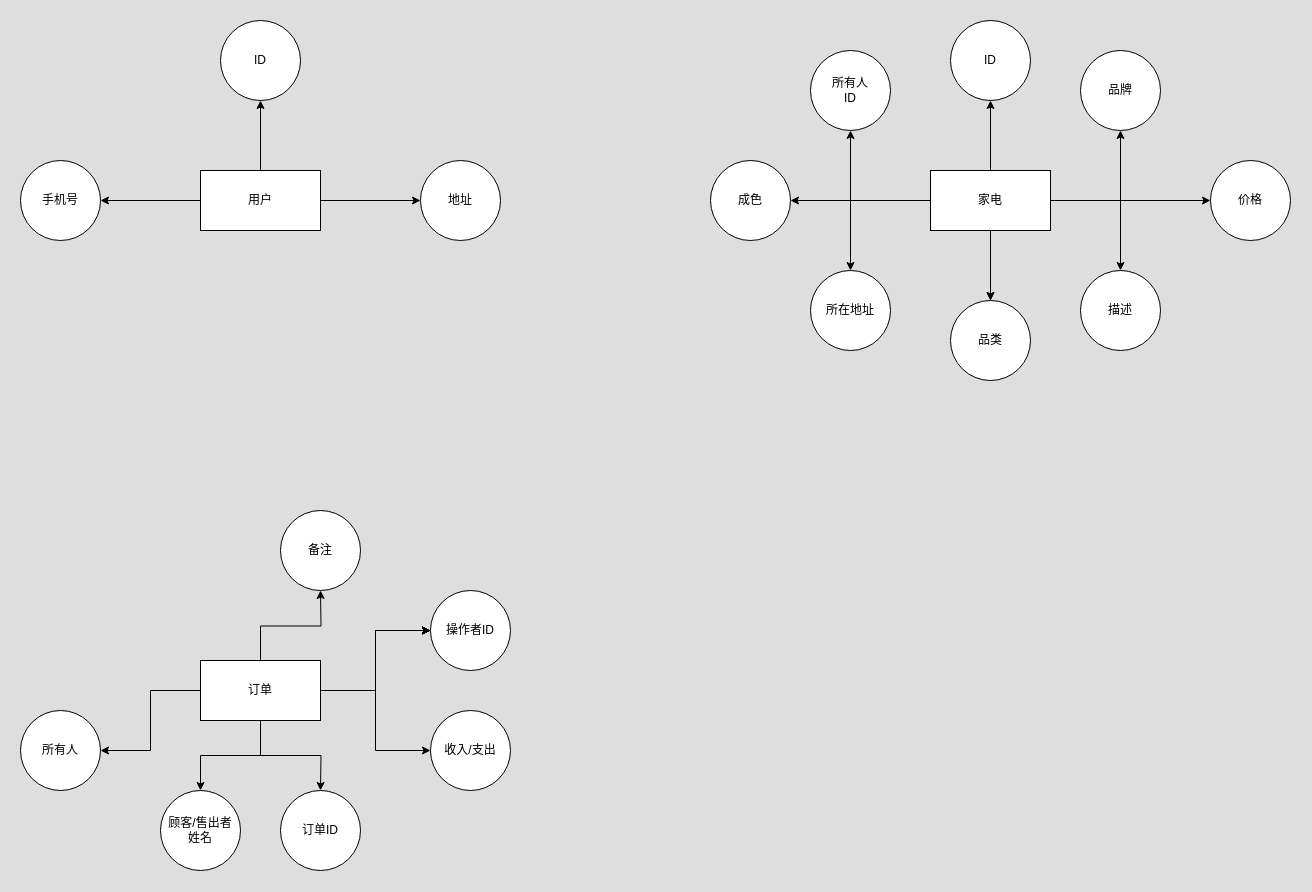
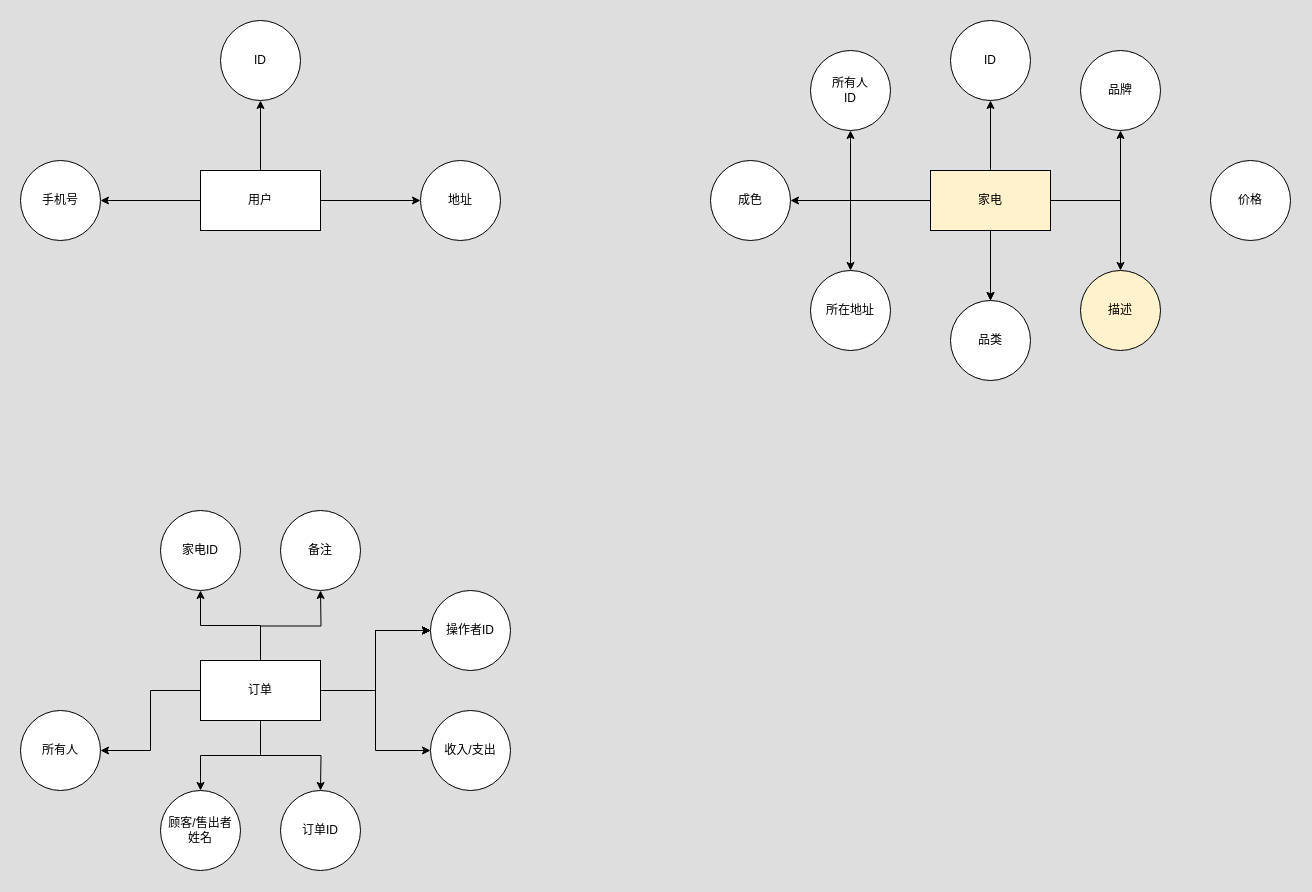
  <mxCell id="0" />
  <mxCell id="1" parent="0" />
  <mxCell id="2" value="" style="edgeStyle=orthogonalEdgeStyle;rounded=0;orthogonalLoop=1;jettySize=auto;html=1;" parent="1" source="5" target="21" edge="1"><mxGeometry relative="1" as="geometry" /></mxCell>
  <mxCell id="3" value="" style="edgeStyle=orthogonalEdgeStyle;rounded=0;orthogonalLoop=1;jettySize=auto;html=1;" parent="1" source="5" target="22" edge="1"><mxGeometry relative="1" as="geometry" /></mxCell>
  <mxCell id="4" value="" style="edgeStyle=orthogonalEdgeStyle;rounded=0;orthogonalLoop=1;jettySize=auto;html=1;" parent="1" source="5" target="26" edge="1"><mxGeometry relative="1" as="geometry" /></mxCell>
  <mxCell id="5" value="用户" style="rounded=0;whiteSpace=wrap;html=1;" parent="1" vertex="1"><mxGeometry x="200" y="170" width="120" height="60" as="geometry" /></mxCell>
  <mxCell id="6" value="" style="edgeStyle=orthogonalEdgeStyle;rounded=0;orthogonalLoop=1;jettySize=auto;html=1;" parent="1" source="15" target="16" edge="1"><mxGeometry relative="1" as="geometry" /></mxCell>
  <mxCell id="7" value="" style="edgeStyle=orthogonalEdgeStyle;rounded=0;orthogonalLoop=1;jettySize=auto;html=1;exitX=1;exitY=0.5;exitDx=0;exitDy=0;entryX=0.5;entryY=1;entryDx=0;entryDy=0;" parent="1" source="15" target="17" edge="1"><mxGeometry relative="1" as="geometry"><Array as="points"><mxPoint x="1120" y="200" /></Array></mxGeometry></mxCell>
  <mxCell id="8" value="" style="edgeStyle=orthogonalEdgeStyle;rounded=0;orthogonalLoop=1;jettySize=auto;html=1;" parent="1" source="15" target="18" edge="1"><mxGeometry relative="1" as="geometry" /></mxCell>
  <mxCell id="9" value="" style="edgeStyle=orthogonalEdgeStyle;rounded=0;orthogonalLoop=1;jettySize=auto;html=1;" parent="1" source="15" target="18" edge="1"><mxGeometry relative="1" as="geometry" /></mxCell>
  <mxCell id="10" value="" style="edgeStyle=orthogonalEdgeStyle;rounded=0;orthogonalLoop=1;jettySize=auto;html=1;exitX=1;exitY=0.5;exitDx=0;exitDy=0;entryX=0.5;entryY=0;entryDx=0;entryDy=0;" parent="1" source="15" target="19" edge="1"><mxGeometry relative="1" as="geometry"><Array as="points"><mxPoint x="1120" y="200" /></Array></mxGeometry></mxCell>
- <mxCell id="11" value="" style="edgeStyle=orthogonalEdgeStyle;rounded=0;orthogonalLoop=1;jettySize=auto;html=1;" parent="1" source="15" target="20" edge="1"><mxGeometry relative="1" as="geometry" /></mxCell>
  <mxCell id="12" value="" style="edgeStyle=orthogonalEdgeStyle;rounded=0;orthogonalLoop=1;jettySize=auto;html=1;" parent="1" source="15" target="23" edge="1"><mxGeometry relative="1" as="geometry" /></mxCell>
  <mxCell id="13" value="" style="edgeStyle=orthogonalEdgeStyle;rounded=0;orthogonalLoop=1;jettySize=auto;html=1;" parent="1" source="15" target="24" edge="1"><mxGeometry relative="1" as="geometry" /></mxCell>
  <mxCell id="14" value="" style="edgeStyle=orthogonalEdgeStyle;rounded=0;orthogonalLoop=1;jettySize=auto;html=1;" parent="1" source="15" target="25" edge="1"><mxGeometry relative="1" as="geometry" /></mxCell>
- <mxCell id="15" value="家电" style="rounded=0;whiteSpace=wrap;html=1;" parent="1" vertex="1"><mxGeometry x="930" y="170" width="120" height="60" as="geometry" /></mxCell>
+ <mxCell id="15" value="家电" style="rounded=0;whiteSpace=wrap;html=1;fillColor=#fff2cc;" parent="1" vertex="1"><mxGeometry x="930" y="170" width="120" height="60" as="geometry" /></mxCell>
  <mxCell id="16" value="ID" style="ellipse;whiteSpace=wrap;html=1;aspect=fixed;" parent="1" vertex="1"><mxGeometry x="950" y="20" width="80" height="80" as="geometry" /></mxCell>
  <mxCell id="17" value="品牌" style="ellipse;whiteSpace=wrap;html=1;rounded=0;" parent="1" vertex="1"><mxGeometry x="1080" y="50" width="80" height="80" as="geometry" /></mxCell>
  <mxCell id="18" value="品类" style="ellipse;whiteSpace=wrap;html=1;rounded=0;" parent="1" vertex="1"><mxGeometry x="950" y="300" width="80" height="80" as="geometry" /></mxCell>
- <mxCell id="19" value="描述" style="ellipse;whiteSpace=wrap;html=1;rounded=0;" parent="1" vertex="1"><mxGeometry x="1080" y="270" width="80" height="80" as="geometry" /></mxCell>
+ <mxCell id="19" value="描述" style="ellipse;whiteSpace=wrap;html=1;rounded=0;fillColor=#fff2cc;" parent="1" vertex="1"><mxGeometry x="1080" y="270" width="80" height="80" as="geometry" /></mxCell>
  <mxCell id="20" value="价格" style="ellipse;whiteSpace=wrap;html=1;rounded=0;" parent="1" vertex="1"><mxGeometry x="1210" y="160" width="80" height="80" as="geometry" /></mxCell>
  <mxCell id="21" value="ID" style="ellipse;whiteSpace=wrap;html=1;rounded=0;" parent="1" vertex="1"><mxGeometry x="220" y="20" width="80" height="80" as="geometry" /></mxCell>
  <mxCell id="22" value="手机号" style="ellipse;whiteSpace=wrap;html=1;rounded=0;" parent="1" vertex="1"><mxGeometry x="20" y="160" width="80" height="80" as="geometry" /></mxCell>
  <mxCell id="23" value="所有人&lt;br&gt;ID" style="ellipse;whiteSpace=wrap;html=1;rounded=0;" parent="1" vertex="1"><mxGeometry x="810" y="50" width="80" height="80" as="geometry" /></mxCell>
  <mxCell id="24" value="所在地址" style="ellipse;whiteSpace=wrap;html=1;rounded=0;" parent="1" vertex="1"><mxGeometry x="810" y="270" width="80" height="80" as="geometry" /></mxCell>
  <mxCell id="25" value="成色" style="ellipse;whiteSpace=wrap;html=1;rounded=0;" parent="1" vertex="1"><mxGeometry x="710" y="160" width="80" height="80" as="geometry" /></mxCell>
  <mxCell id="26" value="地址" style="ellipse;whiteSpace=wrap;html=1;rounded=0;" parent="1" vertex="1"><mxGeometry x="420" y="160" width="80" height="80" as="geometry" /></mxCell>
+ <mxCell id="27" value="" style="edgeStyle=orthogonalEdgeStyle;rounded=0;orthogonalLoop=1;jettySize=auto;html=1;" parent="1" source="38" target="39" edge="1"><mxGeometry relative="1" as="geometry" /></mxCell>
  <mxCell id="28" value="" style="edgeStyle=orthogonalEdgeStyle;rounded=0;orthogonalLoop=1;jettySize=auto;html=1;" parent="1" source="38" target="40" edge="1"><mxGeometry relative="1" as="geometry" /></mxCell>
  <mxCell id="29" value="" style="edgeStyle=orthogonalEdgeStyle;rounded=0;orthogonalLoop=1;jettySize=auto;html=1;" parent="1" source="38" target="41" edge="1"><mxGeometry relative="1" as="geometry" /></mxCell>
  <mxCell id="30" value="" style="edgeStyle=orthogonalEdgeStyle;rounded=0;orthogonalLoop=1;jettySize=auto;html=1;" parent="1" source="38" target="40" edge="1"><mxGeometry relative="1" as="geometry" /></mxCell>
  <mxCell id="31" value="" style="edgeStyle=orthogonalEdgeStyle;rounded=0;orthogonalLoop=1;jettySize=auto;html=1;" parent="1" source="38" target="40" edge="1"><mxGeometry relative="1" as="geometry" /></mxCell>
  <mxCell id="32" value="" style="edgeStyle=orthogonalEdgeStyle;rounded=0;orthogonalLoop=1;jettySize=auto;html=1;" parent="1" source="38" target="40" edge="1"><mxGeometry relative="1" as="geometry" /></mxCell>
  <mxCell id="33" value="" style="edgeStyle=orthogonalEdgeStyle;rounded=0;orthogonalLoop=1;jettySize=auto;html=1;" parent="1" source="38" target="40" edge="1"><mxGeometry relative="1" as="geometry" /></mxCell>
  <mxCell id="34" style="edgeStyle=orthogonalEdgeStyle;rounded=0;orthogonalLoop=1;jettySize=auto;html=1;exitX=1;exitY=0.5;exitDx=0;exitDy=0;entryX=0;entryY=0.5;entryDx=0;entryDy=0;" parent="1" source="38" target="42" edge="1"><mxGeometry relative="1" as="geometry"><mxPoint x="380" y="740" as="targetPoint" /></mxGeometry></mxCell>
  <mxCell id="35" style="edgeStyle=orthogonalEdgeStyle;rounded=0;orthogonalLoop=1;jettySize=auto;html=1;exitX=0;exitY=0.5;exitDx=0;exitDy=0;entryX=1;entryY=0.5;entryDx=0;entryDy=0;" parent="1" source="38" target="43" edge="1"><mxGeometry relative="1" as="geometry"><mxPoint x="130" y="780" as="targetPoint" /></mxGeometry></mxCell>
  <mxCell id="36" style="edgeStyle=orthogonalEdgeStyle;rounded=0;orthogonalLoop=1;jettySize=auto;html=1;" parent="1" source="38" edge="1"><mxGeometry relative="1" as="geometry"><mxPoint x="320" y="790" as="targetPoint" /></mxGeometry></mxCell>
  <mxCell id="37" style="edgeStyle=orthogonalEdgeStyle;rounded=0;orthogonalLoop=1;jettySize=auto;html=1;exitX=0.5;exitY=0;exitDx=0;exitDy=0;" edge="1" parent="1" source="38"><mxGeometry relative="1" as="geometry"><mxPoint x="320" y="590" as="targetPoint" /></mxGeometry></mxCell>
  <mxCell id="38" value="订单" style="rounded=0;whiteSpace=wrap;html=1;" parent="1" vertex="1"><mxGeometry x="200" y="660" width="120" height="60" as="geometry" /></mxCell>
+ <mxCell id="39" value="家电ID" style="ellipse;whiteSpace=wrap;html=1;rounded=0;" parent="1" vertex="1"><mxGeometry x="160" y="510" width="80" height="80" as="geometry" /></mxCell>
  <mxCell id="40" value="操作者ID" style="ellipse;whiteSpace=wrap;html=1;rounded=0;" parent="1" vertex="1"><mxGeometry x="430" y="590" width="80" height="80" as="geometry" /></mxCell>
  <mxCell id="41" value="顾客/售出者&lt;div&gt;姓名&lt;/div&gt;" style="ellipse;whiteSpace=wrap;html=1;rounded=0;" parent="1" vertex="1"><mxGeometry x="160" y="790" width="80" height="80" as="geometry" /></mxCell>
  <mxCell id="42" value="收入/支出" style="ellipse;whiteSpace=wrap;html=1;aspect=fixed;" parent="1" vertex="1"><mxGeometry x="430" y="710" width="80" height="80" as="geometry" /></mxCell>
  <mxCell id="43" value="所有人" style="ellipse;whiteSpace=wrap;html=1;aspect=fixed;" parent="1" vertex="1"><mxGeometry x="20" y="710" width="80" height="80" as="geometry" /></mxCell>
  <mxCell id="44" value="订单ID" style="ellipse;whiteSpace=wrap;html=1;aspect=fixed;" parent="1" vertex="1"><mxGeometry x="280" y="790" width="80" height="80" as="geometry" /></mxCell>
  <mxCell id="45" value="备注" style="ellipse;whiteSpace=wrap;html=1;aspect=fixed;" vertex="1" parent="1"><mxGeometry x="280" y="510" width="80" height="80" as="geometry" /></mxCell>
